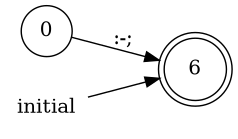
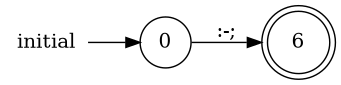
  digraph {
    rankdir=LR
    0 [height=0.5 shape=circle width=0.5]
    n2 [height=0.61111 label=6 shape=doublecircle width=0.61111]
    initial [height=0.5 shape=plaintext width=0.75]
    0 -> n2 [label=":-;"]
-   initial -> n2
+   initial -> 0
  }
